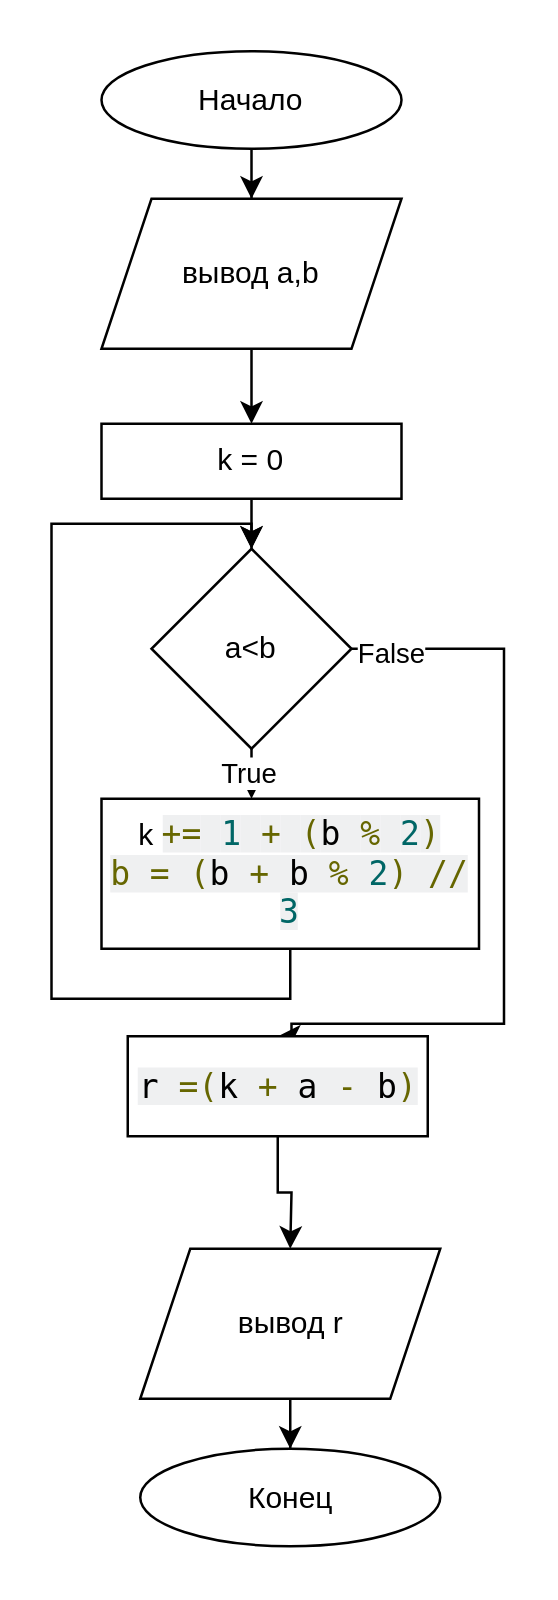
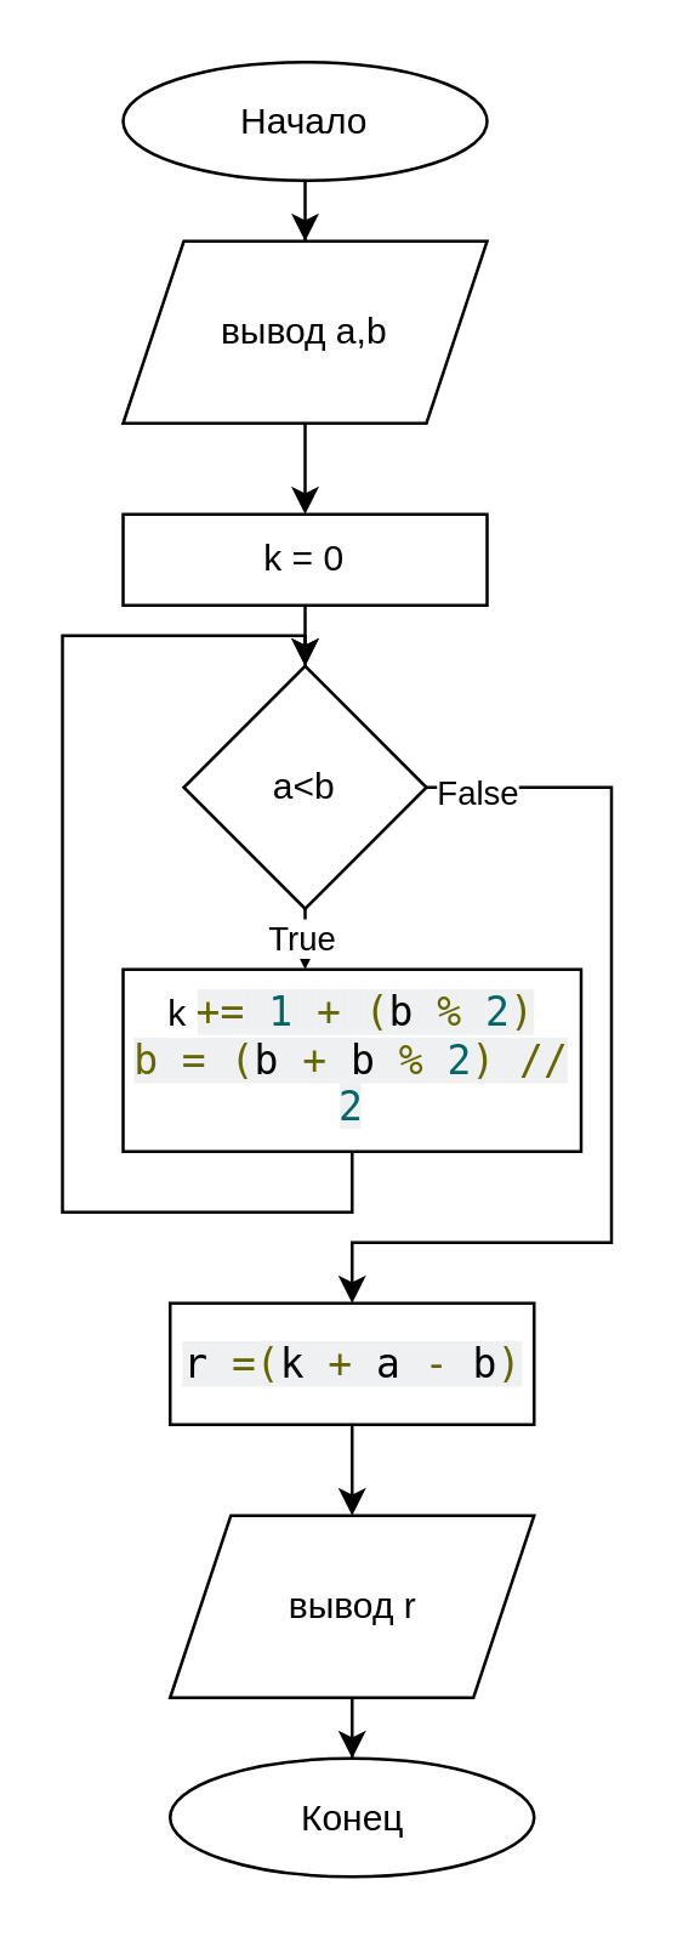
  <mxCell id="0" />
  <mxCell id="1" parent="0" />
  <mxCell id="2" style="edgeStyle=orthogonalEdgeStyle;rounded=0;orthogonalLoop=1;jettySize=auto;html=1;" edge="1" parent="1" source="3" target="5"><mxGeometry relative="1" as="geometry" /></mxCell>
  <mxCell id="3" value="Начало" style="ellipse;whiteSpace=wrap;html=1;" vertex="1" parent="1"><mxGeometry x="40" y="20" width="120" height="39" as="geometry" /></mxCell>
  <mxCell id="4" style="edgeStyle=orthogonalEdgeStyle;rounded=0;orthogonalLoop=1;jettySize=auto;html=1;" edge="1" parent="1" source="5" target="7"><mxGeometry relative="1" as="geometry" /></mxCell>
  <mxCell id="5" value="вывод a,b" style="shape=parallelogram;perimeter=parallelogramPerimeter;whiteSpace=wrap;html=1;fixedSize=1;" vertex="1" parent="1"><mxGeometry x="40" y="79" width="120" height="60" as="geometry" /></mxCell>
  <mxCell id="6" style="edgeStyle=orthogonalEdgeStyle;rounded=0;orthogonalLoop=1;jettySize=auto;html=1;entryX=0.5;entryY=0;entryDx=0;entryDy=0;" edge="1" parent="1" source="7" target="12"><mxGeometry relative="1" as="geometry" /></mxCell>
  <mxCell id="7" value="k = 0" style="rounded=0;whiteSpace=wrap;html=1;" vertex="1" parent="1"><mxGeometry x="40" y="169" width="120" height="30" as="geometry" /></mxCell>
  <mxCell id="8" style="edgeStyle=orthogonalEdgeStyle;rounded=0;orthogonalLoop=1;jettySize=auto;html=1;" edge="1" parent="1" source="12"><mxGeometry relative="1" as="geometry"><mxPoint x="100" y="319" as="targetPoint" /></mxGeometry></mxCell>
  <mxCell id="9" value="True" style="edgeLabel;html=1;align=center;verticalAlign=middle;resizable=0;points=[];" vertex="1" connectable="0" parent="8"><mxGeometry x="-0.391" y="-1" relative="1" as="geometry"><mxPoint x="-1" y="3" as="offset" /></mxGeometry></mxCell>
  <mxCell id="10" style="edgeStyle=orthogonalEdgeStyle;rounded=0;orthogonalLoop=1;jettySize=auto;html=1;entryX=0.5;entryY=0;entryDx=0;entryDy=0;exitX=1;exitY=0.5;exitDx=0;exitDy=0;" edge="1" parent="1" source="12" target="16"><mxGeometry relative="1" as="geometry"><Array as="points"><mxPoint x="201" y="259" /><mxPoint x="201" y="409" /><mxPoint x="116" y="409" /></Array></mxGeometry></mxCell>
  <mxCell id="11" value="False" style="edgeLabel;html=1;align=center;verticalAlign=middle;resizable=0;points=[];" vertex="1" connectable="0" parent="10"><mxGeometry x="-0.913" y="-1" relative="1" as="geometry"><mxPoint x="2" as="offset" /></mxGeometry></mxCell>
  <mxCell id="12" value="a&amp;lt;b" style="rhombus;whiteSpace=wrap;html=1;" vertex="1" parent="1"><mxGeometry x="60" y="219" width="80" height="80" as="geometry" /></mxCell>
  <mxCell id="13" style="edgeStyle=orthogonalEdgeStyle;rounded=0;orthogonalLoop=1;jettySize=auto;html=1;entryX=0.5;entryY=0;entryDx=0;entryDy=0;exitX=0.5;exitY=1;exitDx=0;exitDy=0;" edge="1" parent="1" source="14" target="12"><mxGeometry relative="1" as="geometry"><Array as="points"><mxPoint x="116" y="399" /><mxPoint x="20" y="399" /><mxPoint x="20" y="209" /><mxPoint x="100" y="209" /></Array></mxGeometry></mxCell>
- <mxCell id="14" value="k &lt;span style=&quot;color: rgb(102, 102, 0); font-family: monospace; font-size: 13.2px; text-align: left; background-color: rgb(239, 240, 241);&quot; class=&quot;pun&quot;&gt;+=&lt;/span&gt;&lt;span style=&quot;font-family: monospace; font-size: 13.2px; text-align: left; background-color: rgb(239, 240, 241);&quot; class=&quot;pln&quot;&gt; &lt;/span&gt;&lt;span style=&quot;color: rgb(0, 102, 102); font-family: monospace; font-size: 13.2px; text-align: left; background-color: rgb(239, 240, 241);&quot; class=&quot;lit&quot;&gt;1&lt;/span&gt;&lt;span style=&quot;font-family: monospace; font-size: 13.2px; text-align: left; background-color: rgb(239, 240, 241);&quot; class=&quot;pln&quot;&gt; &lt;/span&gt;&lt;span style=&quot;color: rgb(102, 102, 0); font-family: monospace; font-size: 13.2px; text-align: left; background-color: rgb(239, 240, 241);&quot; class=&quot;pun&quot;&gt;+&lt;/span&gt;&lt;span style=&quot;font-family: monospace; font-size: 13.2px; text-align: left; background-color: rgb(239, 240, 241);&quot; class=&quot;pln&quot;&gt; &lt;/span&gt;&lt;span style=&quot;color: rgb(102, 102, 0); font-family: monospace; font-size: 13.2px; text-align: left; background-color: rgb(239, 240, 241);&quot; class=&quot;pun&quot;&gt;(&lt;/span&gt;&lt;span style=&quot;font-family: monospace; font-size: 13.2px; text-align: left; background-color: rgb(239, 240, 241);&quot; class=&quot;pln&quot;&gt;b &lt;/span&gt;&lt;span style=&quot;color: rgb(102, 102, 0); font-family: monospace; font-size: 13.2px; text-align: left; background-color: rgb(239, 240, 241);&quot; class=&quot;pun&quot;&gt;%&lt;/span&gt;&lt;span style=&quot;font-family: monospace; font-size: 13.2px; text-align: left; background-color: rgb(239, 240, 241);&quot; class=&quot;pln&quot;&gt; &lt;/span&gt;&lt;span style=&quot;color: rgb(0, 102, 102); font-family: monospace; font-size: 13.2px; text-align: left; background-color: rgb(239, 240, 241);&quot; class=&quot;lit&quot;&gt;2&lt;/span&gt;&lt;span style=&quot;color: rgb(102, 102, 0); font-family: monospace; font-size: 13.2px; text-align: left; background-color: rgb(239, 240, 241);&quot; class=&quot;pun&quot;&gt;)&lt;br&gt;b &lt;span style=&quot;&quot; class=&quot;pun&quot;&gt;=&lt;/span&gt;&lt;span style=&quot;color: rgb(0, 0, 0);&quot; class=&quot;pln&quot;&gt; &lt;/span&gt;&lt;span style=&quot;&quot; class=&quot;pun&quot;&gt;(&lt;/span&gt;&lt;span style=&quot;color: rgb(0, 0, 0);&quot; class=&quot;pln&quot;&gt;b &lt;/span&gt;&lt;span style=&quot;&quot; class=&quot;pun&quot;&gt;+&lt;/span&gt;&lt;span style=&quot;color: rgb(0, 0, 0);&quot; class=&quot;pln&quot;&gt; b &lt;/span&gt;&lt;span style=&quot;&quot; class=&quot;pun&quot;&gt;%&lt;/span&gt;&lt;span style=&quot;color: rgb(0, 0, 0);&quot; class=&quot;pln&quot;&gt; &lt;/span&gt;&lt;span style=&quot;color: rgb(0, 102, 102);&quot; class=&quot;lit&quot;&gt;2&lt;/span&gt;&lt;span style=&quot;&quot; class=&quot;pun&quot;&gt;)&lt;/span&gt;&lt;span style=&quot;color: rgb(0, 0, 0);&quot; class=&quot;pln&quot;&gt; &lt;/span&gt;&lt;span style=&quot;&quot; class=&quot;pun&quot;&gt;//&lt;/span&gt;&lt;span style=&quot;color: rgb(0, 0, 0);&quot; class=&quot;pln&quot;&gt; &lt;/span&gt;&lt;span style=&quot;color: rgb(0, 102, 102);&quot; class=&quot;lit&quot;&gt;3&lt;/span&gt;&lt;br&gt;&lt;/span&gt;" style="rounded=0;whiteSpace=wrap;html=1;" vertex="1" parent="1"><mxGeometry x="40" y="319" width="151" height="60" as="geometry" /></mxCell>
+ <mxCell id="14" value="k &lt;span style=&quot;color: rgb(102, 102, 0); font-family: monospace; font-size: 13.2px; text-align: left; background-color: rgb(239, 240, 241);&quot; class=&quot;pun&quot;&gt;+=&lt;/span&gt;&lt;span style=&quot;font-family: monospace; font-size: 13.2px; text-align: left; background-color: rgb(239, 240, 241);&quot; class=&quot;pln&quot;&gt; &lt;/span&gt;&lt;span style=&quot;color: rgb(0, 102, 102); font-family: monospace; font-size: 13.2px; text-align: left; background-color: rgb(239, 240, 241);&quot; class=&quot;lit&quot;&gt;1&lt;/span&gt;&lt;span style=&quot;font-family: monospace; font-size: 13.2px; text-align: left; background-color: rgb(239, 240, 241);&quot; class=&quot;pln&quot;&gt; &lt;/span&gt;&lt;span style=&quot;color: rgb(102, 102, 0); font-family: monospace; font-size: 13.2px; text-align: left; background-color: rgb(239, 240, 241);&quot; class=&quot;pun&quot;&gt;+&lt;/span&gt;&lt;span style=&quot;font-family: monospace; font-size: 13.2px; text-align: left; background-color: rgb(239, 240, 241);&quot; class=&quot;pln&quot;&gt; &lt;/span&gt;&lt;span style=&quot;color: rgb(102, 102, 0); font-family: monospace; font-size: 13.2px; text-align: left; background-color: rgb(239, 240, 241);&quot; class=&quot;pun&quot;&gt;(&lt;/span&gt;&lt;span style=&quot;font-family: monospace; font-size: 13.2px; text-align: left; background-color: rgb(239, 240, 241);&quot; class=&quot;pln&quot;&gt;b &lt;/span&gt;&lt;span style=&quot;color: rgb(102, 102, 0); font-family: monospace; font-size: 13.2px; text-align: left; background-color: rgb(239, 240, 241);&quot; class=&quot;pun&quot;&gt;%&lt;/span&gt;&lt;span style=&quot;font-family: monospace; font-size: 13.2px; text-align: left; background-color: rgb(239, 240, 241);&quot; class=&quot;pln&quot;&gt; &lt;/span&gt;&lt;span style=&quot;color: rgb(0, 102, 102); font-family: monospace; font-size: 13.2px; text-align: left; background-color: rgb(239, 240, 241);&quot; class=&quot;lit&quot;&gt;2&lt;/span&gt;&lt;span style=&quot;color: rgb(102, 102, 0); font-family: monospace; font-size: 13.2px; text-align: left; background-color: rgb(239, 240, 241);&quot; class=&quot;pun&quot;&gt;)&lt;br&gt;b &lt;span style=&quot;&quot; class=&quot;pun&quot;&gt;=&lt;/span&gt;&lt;span style=&quot;color: rgb(0, 0, 0);&quot; class=&quot;pln&quot;&gt; &lt;/span&gt;&lt;span style=&quot;&quot; class=&quot;pun&quot;&gt;(&lt;/span&gt;&lt;span style=&quot;color: rgb(0, 0, 0);&quot; class=&quot;pln&quot;&gt;b &lt;/span&gt;&lt;span style=&quot;&quot; class=&quot;pun&quot;&gt;+&lt;/span&gt;&lt;span style=&quot;color: rgb(0, 0, 0);&quot; class=&quot;pln&quot;&gt; b &lt;/span&gt;&lt;span style=&quot;&quot; class=&quot;pun&quot;&gt;%&lt;/span&gt;&lt;span style=&quot;color: rgb(0, 0, 0);&quot; class=&quot;pln&quot;&gt; &lt;/span&gt;&lt;span style=&quot;color: rgb(0, 102, 102);&quot; class=&quot;lit&quot;&gt;2&lt;/span&gt;&lt;span style=&quot;&quot; class=&quot;pun&quot;&gt;)&lt;/span&gt;&lt;span style=&quot;color: rgb(0, 0, 0);&quot; class=&quot;pln&quot;&gt; &lt;/span&gt;&lt;span style=&quot;&quot; class=&quot;pun&quot;&gt;//&lt;/span&gt;&lt;span style=&quot;color: rgb(0, 0, 0);&quot; class=&quot;pln&quot;&gt; &lt;/span&gt;&lt;span style=&quot;color: rgb(0, 102, 102);&quot; class=&quot;lit&quot;&gt;2&lt;/span&gt;&lt;br&gt;&lt;/span&gt;" style="rounded=0;whiteSpace=wrap;html=1;" vertex="1" parent="1"><mxGeometry x="40" y="319" width="151" height="60" as="geometry" /></mxCell>
  <mxCell id="15" style="edgeStyle=orthogonalEdgeStyle;rounded=0;orthogonalLoop=1;jettySize=auto;html=1;" edge="1" parent="1" source="16"><mxGeometry relative="1" as="geometry"><mxPoint x="115.5" y="499" as="targetPoint" /></mxGeometry></mxCell>
- <mxCell id="16" value="&lt;ol style=&quot;margin: 0px; padding: 0px; list-style: none; font-family: monospace; font-size: 13.2px; text-align: left; background-color: rgb(239, 240, 241);&quot; class=&quot;linenums&quot;&gt;&lt;li style=&quot;margin: 0px; padding: 0px; list-style-type: none;&quot; class=&quot;L5&quot;&gt;r &lt;span style=&quot;color: rgb(102, 102, 0);&quot; class=&quot;pun&quot;&gt;=(&lt;/span&gt;&lt;span class=&quot;pln&quot;&gt;k &lt;/span&gt;&lt;span style=&quot;color: rgb(102, 102, 0);&quot; class=&quot;pun&quot;&gt;+&lt;/span&gt;&lt;span class=&quot;pln&quot;&gt; a &lt;/span&gt;&lt;span style=&quot;color: rgb(102, 102, 0);&quot; class=&quot;pun&quot;&gt;-&lt;/span&gt;&lt;span class=&quot;pln&quot;&gt; b&lt;/span&gt;&lt;span style=&quot;color: rgb(102, 102, 0);&quot; class=&quot;pun&quot;&gt;)&lt;/span&gt;&lt;/li&gt;&lt;/ol&gt;" style="rounded=0;whiteSpace=wrap;html=1;" vertex="1" parent="1"><mxGeometry x="50.5" y="414" width="120" height="40" as="geometry" /></mxCell>
+ <mxCell id="16" value="&lt;ol style=&quot;margin: 0px; padding: 0px; list-style: none; font-family: monospace; font-size: 13.2px; text-align: left; background-color: rgb(239, 240, 241);&quot; class=&quot;linenums&quot;&gt;&lt;li style=&quot;margin: 0px; padding: 0px; list-style-type: none;&quot; class=&quot;L5&quot;&gt;r &lt;span style=&quot;color: rgb(102, 102, 0);&quot; class=&quot;pun&quot;&gt;=(&lt;/span&gt;&lt;span class=&quot;pln&quot;&gt;k &lt;/span&gt;&lt;span style=&quot;color: rgb(102, 102, 0);&quot; class=&quot;pun&quot;&gt;+&lt;/span&gt;&lt;span class=&quot;pln&quot;&gt; a &lt;/span&gt;&lt;span style=&quot;color: rgb(102, 102, 0);&quot; class=&quot;pun&quot;&gt;-&lt;/span&gt;&lt;span class=&quot;pln&quot;&gt; b&lt;/span&gt;&lt;span style=&quot;color: rgb(102, 102, 0);&quot; class=&quot;pun&quot;&gt;)&lt;/span&gt;&lt;/li&gt;&lt;/ol&gt;" style="rounded=0;whiteSpace=wrap;html=1;" vertex="1" parent="1"><mxGeometry x="55.5" y="429" width="120" height="40" as="geometry" /></mxCell>
  <mxCell id="17" style="edgeStyle=orthogonalEdgeStyle;rounded=0;orthogonalLoop=1;jettySize=auto;html=1;entryX=0.5;entryY=0;entryDx=0;entryDy=0;" edge="1" parent="1" source="18" target="19"><mxGeometry relative="1" as="geometry" /></mxCell>
  <mxCell id="18" value="вывод r" style="shape=parallelogram;perimeter=parallelogramPerimeter;whiteSpace=wrap;html=1;fixedSize=1;" vertex="1" parent="1"><mxGeometry x="55.5" y="499" width="120" height="60" as="geometry" /></mxCell>
  <mxCell id="19" value="Конец" style="ellipse;whiteSpace=wrap;html=1;" vertex="1" parent="1"><mxGeometry x="55.5" y="579" width="120" height="39" as="geometry" /></mxCell>
